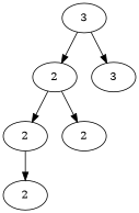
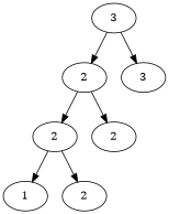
  digraph {
    3
    2
    n3 [label=3]
    n4 [label=2]
    n5 [label=2]
+   1
    n7 [label=2]
    3 -> 2
    3 -> n3
    2 -> n4
    2 -> n5
+   n4 -> 1
    n4 -> n7
  }
